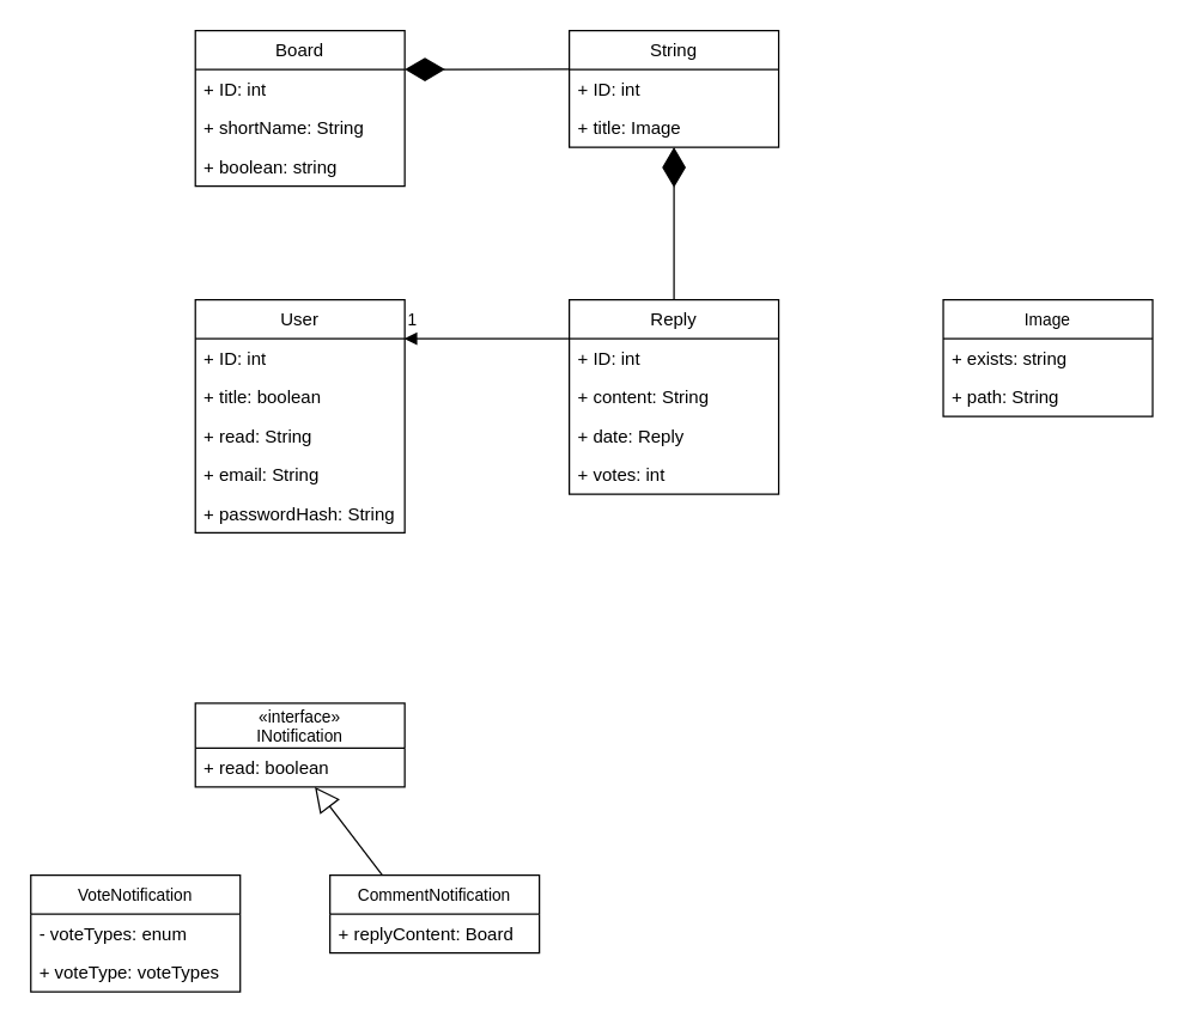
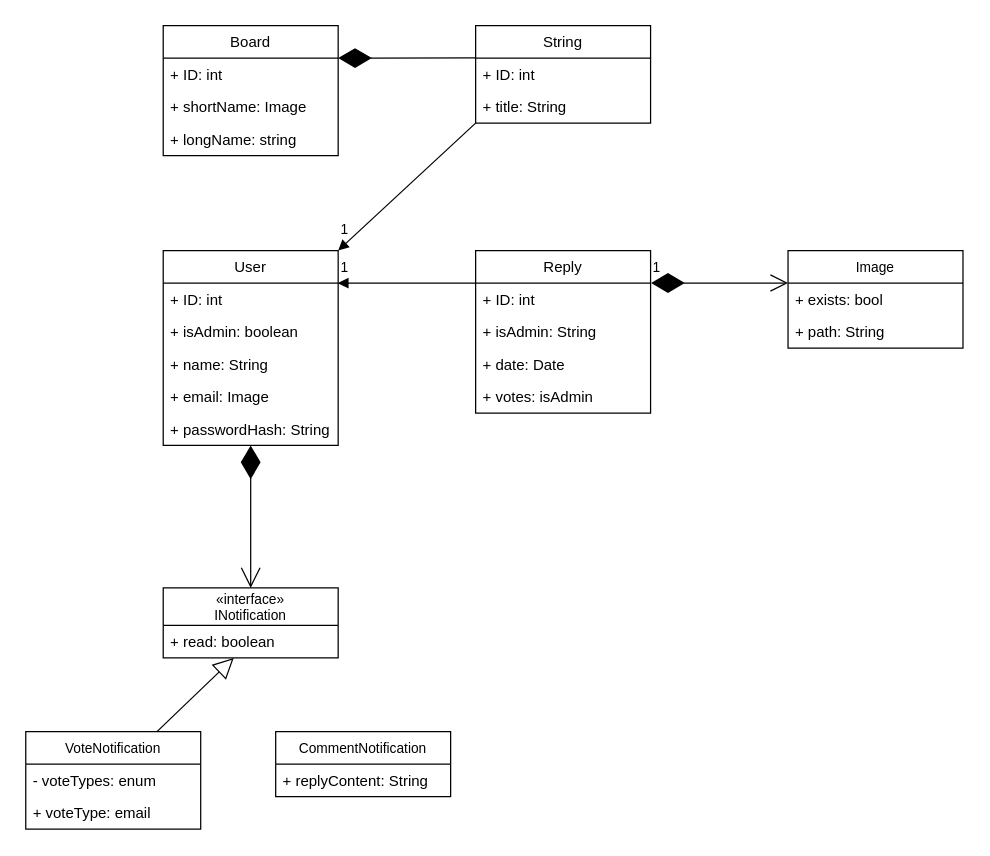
  <mxCell id="0" />
  <mxCell id="1" parent="0" />
  <mxCell id="2" value="" style="endArrow=diamondThin;endFill=1;endSize=24;html=1;exitX=0;exitY=-0.006;exitDx=0;exitDy=0;entryX=1;entryY=0.25;entryDx=0;entryDy=0;exitPerimeter=0;" edge="1" parent="1" source="22" target="11"><mxGeometry width="160" relative="1" as="geometry"><mxPoint x="300" y="160" as="sourcePoint" /><mxPoint x="460" y="160" as="targetPoint" /></mxGeometry></mxCell>
- <mxCell id="3" value="" style="endArrow=diamondThin;endFill=1;endSize=24;html=1;entryX=0.5;entryY=1;entryDx=0;entryDy=0;exitX=0.5;exitY=0;exitDx=0;exitDy=0;" edge="1" parent="1" source="24" target="21"><mxGeometry width="160" relative="1" as="geometry"><mxPoint x="450" y="200" as="sourcePoint" /><mxPoint x="540.84" y="134.988" as="targetPoint" /></mxGeometry></mxCell>
+ <mxCell id="4" value="" style="endArrow=none;startArrow=block;endFill=0;startFill=1;html=1;exitX=1;exitY=0;exitDx=0;exitDy=0;entryX=0;entryY=1;entryDx=0;entryDy=0;" edge="1" parent="1" source="15" target="21"><mxGeometry width="160" relative="1" as="geometry"><mxPoint x="300" y="200" as="sourcePoint" /><mxPoint x="460" y="200" as="targetPoint" /></mxGeometry></mxCell>
+ <mxCell id="5" value="1" style="edgeLabel;html=1;align=center;verticalAlign=middle;resizable=0;points=[];fontSize=11;" vertex="1" connectable="0" parent="4"><mxGeometry x="-0.905" relative="1" as="geometry"><mxPoint x="-0.18" y="-13.1" as="offset" /></mxGeometry></mxCell>
  <mxCell id="6" value="" style="endArrow=none;startArrow=block;endFill=0;startFill=1;html=1;exitX=0.998;exitY=0.004;exitDx=0;exitDy=0;entryX=0;entryY=0;entryDx=0;entryDy=0;entryPerimeter=0;exitPerimeter=0;" edge="1" parent="1" source="16" target="25"><mxGeometry width="160" relative="1" as="geometry"><mxPoint x="280" y="220" as="sourcePoint" /><mxPoint x="440" y="220" as="targetPoint" /></mxGeometry></mxCell>
  <mxCell id="7" value="1" style="edgeLabel;html=1;align=center;verticalAlign=middle;resizable=0;points=[];fontSize=11;" vertex="1" connectable="0" parent="6"><mxGeometry x="-0.87" relative="1" as="geometry"><mxPoint x="-1.88" y="-12.1" as="offset" /></mxGeometry></mxCell>
- <mxCell id="10" value="" style="endArrow=none;html=1;fontSize=11;entryX=0.25;entryY=0;entryDx=0;entryDy=0;startArrow=block;startFill=0;endFill=0;startSize=14;" edge="1" parent="1" source="39" target="33"><mxGeometry width="50" height="50" relative="1" as="geometry"><mxPoint x="215.543" y="552" as="sourcePoint" /><mxPoint x="135" y="595" as="targetPoint" /></mxGeometry></mxCell>
+ <mxCell id="8" value="1" style="endArrow=open;html=1;endSize=12;startArrow=diamondThin;startSize=24;startFill=1;edgeStyle=orthogonalEdgeStyle;align=left;verticalAlign=bottom;fontSize=11;entryX=0;entryY=0.333;entryDx=0;entryDy=0;entryPerimeter=0;exitX=1.003;exitY=0.2;exitDx=0;exitDy=0;exitPerimeter=0;" edge="1" parent="1" source="24" target="29"><mxGeometry x="-1" y="3" relative="1" as="geometry"><mxPoint x="522" y="226" as="sourcePoint" /><mxPoint x="630" y="238.9" as="targetPoint" /></mxGeometry></mxCell>
+ <mxCell id="9" value="" style="endArrow=none;html=1;fontSize=11;entryX=0.75;entryY=0;entryDx=0;entryDy=0;startArrow=block;startFill=0;endFill=0;startSize=14;" edge="1" parent="1" source="39" target="35"><mxGeometry width="50" height="50" relative="1" as="geometry"><mxPoint x="178.804" y="552" as="sourcePoint" /><mxPoint x="230" y="525" as="targetPoint" /></mxGeometry></mxCell>
  <mxCell id="11" value="Board" style="swimlane;fontStyle=0;childLayout=stackLayout;horizontal=1;startSize=26;fillColor=none;horizontalStack=0;resizeParent=1;resizeParentMax=0;resizeLast=0;collapsible=1;marginBottom=0;" vertex="1" parent="1"><mxGeometry x="130" y="20" width="140" height="104" as="geometry" /></mxCell>
  <mxCell id="12" value="+ ID: int" style="text;strokeColor=none;fillColor=none;align=left;verticalAlign=top;spacingLeft=4;spacingRight=4;overflow=hidden;rotatable=0;points=[[0,0.5],[1,0.5]];portConstraint=eastwest;" vertex="1" parent="11"><mxGeometry y="26" width="140" height="26" as="geometry" /></mxCell>
- <mxCell id="13" value="+ shortName: String" style="text;strokeColor=none;fillColor=none;align=left;verticalAlign=top;spacingLeft=4;spacingRight=4;overflow=hidden;rotatable=0;points=[[0,0.5],[1,0.5]];portConstraint=eastwest;" vertex="1" parent="11"><mxGeometry y="52" width="140" height="26" as="geometry" /></mxCell>
- <mxCell id="14" value="+ boolean: string" style="text;strokeColor=none;fillColor=none;align=left;verticalAlign=top;spacingLeft=4;spacingRight=4;overflow=hidden;rotatable=0;points=[[0,0.5],[1,0.5]];portConstraint=eastwest;" vertex="1" parent="11"><mxGeometry y="78" width="140" height="26" as="geometry" /></mxCell>
+ <mxCell id="13" value="+ shortName: Image" style="text;strokeColor=none;fillColor=none;align=left;verticalAlign=top;spacingLeft=4;spacingRight=4;overflow=hidden;rotatable=0;points=[[0,0.5],[1,0.5]];portConstraint=eastwest;" vertex="1" parent="11"><mxGeometry y="52" width="140" height="26" as="geometry" /></mxCell>
+ <mxCell id="14" value="+ longName: string" style="text;strokeColor=none;fillColor=none;align=left;verticalAlign=top;spacingLeft=4;spacingRight=4;overflow=hidden;rotatable=0;points=[[0,0.5],[1,0.5]];portConstraint=eastwest;" vertex="1" parent="11"><mxGeometry y="78" width="140" height="26" as="geometry" /></mxCell>
  <mxCell id="15" value="User" style="swimlane;fontStyle=0;childLayout=stackLayout;horizontal=1;startSize=26;fillColor=none;horizontalStack=0;resizeParent=1;resizeParentMax=0;resizeLast=0;collapsible=1;marginBottom=0;" vertex="1" parent="1"><mxGeometry x="130" y="200" width="140" height="156" as="geometry" /></mxCell>
  <mxCell id="16" value="+ ID: int" style="text;strokeColor=none;fillColor=none;align=left;verticalAlign=top;spacingLeft=4;spacingRight=4;overflow=hidden;rotatable=0;points=[[0,0.5],[1,0.5]];portConstraint=eastwest;" vertex="1" parent="15"><mxGeometry y="26" width="140" height="26" as="geometry" /></mxCell>
- <mxCell id="17" value="+ title: boolean" style="text;strokeColor=none;fillColor=none;align=left;verticalAlign=top;spacingLeft=4;spacingRight=4;overflow=hidden;rotatable=0;points=[[0,0.5],[1,0.5]];portConstraint=eastwest;" vertex="1" parent="15"><mxGeometry y="52" width="140" height="26" as="geometry" /></mxCell>
- <mxCell id="18" value="+ read: String" style="text;strokeColor=none;fillColor=none;align=left;verticalAlign=top;spacingLeft=4;spacingRight=4;overflow=hidden;rotatable=0;points=[[0,0.5],[1,0.5]];portConstraint=eastwest;" vertex="1" parent="15"><mxGeometry y="78" width="140" height="26" as="geometry" /></mxCell>
- <mxCell id="19" value="+ email: String" style="text;strokeColor=none;fillColor=none;align=left;verticalAlign=top;spacingLeft=4;spacingRight=4;overflow=hidden;rotatable=0;points=[[0,0.5],[1,0.5]];portConstraint=eastwest;" vertex="1" parent="15"><mxGeometry y="104" width="140" height="26" as="geometry" /></mxCell>
+ <mxCell id="17" value="+ isAdmin: boolean" style="text;strokeColor=none;fillColor=none;align=left;verticalAlign=top;spacingLeft=4;spacingRight=4;overflow=hidden;rotatable=0;points=[[0,0.5],[1,0.5]];portConstraint=eastwest;" vertex="1" parent="15"><mxGeometry y="52" width="140" height="26" as="geometry" /></mxCell>
+ <mxCell id="18" value="+ name: String" style="text;strokeColor=none;fillColor=none;align=left;verticalAlign=top;spacingLeft=4;spacingRight=4;overflow=hidden;rotatable=0;points=[[0,0.5],[1,0.5]];portConstraint=eastwest;" vertex="1" parent="15"><mxGeometry y="78" width="140" height="26" as="geometry" /></mxCell>
+ <mxCell id="19" value="+ email: Image" style="text;strokeColor=none;fillColor=none;align=left;verticalAlign=top;spacingLeft=4;spacingRight=4;overflow=hidden;rotatable=0;points=[[0,0.5],[1,0.5]];portConstraint=eastwest;" vertex="1" parent="15"><mxGeometry y="104" width="140" height="26" as="geometry" /></mxCell>
  <mxCell id="20" value="+ passwordHash: String" style="text;strokeColor=none;fillColor=none;align=left;verticalAlign=top;spacingLeft=4;spacingRight=4;overflow=hidden;rotatable=0;points=[[0,0.5],[1,0.5]];portConstraint=eastwest;" vertex="1" parent="15"><mxGeometry y="130" width="140" height="26" as="geometry" /></mxCell>
  <mxCell id="21" value="String" style="swimlane;fontStyle=0;childLayout=stackLayout;horizontal=1;startSize=26;fillColor=none;horizontalStack=0;resizeParent=1;resizeParentMax=0;resizeLast=0;collapsible=1;marginBottom=0;" vertex="1" parent="1"><mxGeometry x="380" y="20" width="140" height="78" as="geometry" /></mxCell>
  <mxCell id="22" value="+ ID: int" style="text;strokeColor=none;fillColor=none;align=left;verticalAlign=top;spacingLeft=4;spacingRight=4;overflow=hidden;rotatable=0;points=[[0,0.5],[1,0.5]];portConstraint=eastwest;" vertex="1" parent="21"><mxGeometry y="26" width="140" height="26" as="geometry" /></mxCell>
- <mxCell id="23" value="+ title: Image" style="text;strokeColor=none;fillColor=none;align=left;verticalAlign=top;spacingLeft=4;spacingRight=4;overflow=hidden;rotatable=0;points=[[0,0.5],[1,0.5]];portConstraint=eastwest;" vertex="1" parent="21"><mxGeometry y="52" width="140" height="26" as="geometry" /></mxCell>
+ <mxCell id="23" value="+ title: String" style="text;strokeColor=none;fillColor=none;align=left;verticalAlign=top;spacingLeft=4;spacingRight=4;overflow=hidden;rotatable=0;points=[[0,0.5],[1,0.5]];portConstraint=eastwest;" vertex="1" parent="21"><mxGeometry y="52" width="140" height="26" as="geometry" /></mxCell>
  <mxCell id="24" value="Reply" style="swimlane;fontStyle=0;childLayout=stackLayout;horizontal=1;startSize=26;fillColor=none;horizontalStack=0;resizeParent=1;resizeParentMax=0;resizeLast=0;collapsible=1;marginBottom=0;" vertex="1" parent="1"><mxGeometry x="380" y="200" width="140" height="130" as="geometry" /></mxCell>
  <mxCell id="25" value="+ ID: int" style="text;strokeColor=none;fillColor=none;align=left;verticalAlign=top;spacingLeft=4;spacingRight=4;overflow=hidden;rotatable=0;points=[[0,0.5],[1,0.5]];portConstraint=eastwest;" vertex="1" parent="24"><mxGeometry y="26" width="140" height="26" as="geometry" /></mxCell>
- <mxCell id="26" value="+ content: String" style="text;strokeColor=none;fillColor=none;align=left;verticalAlign=top;spacingLeft=4;spacingRight=4;overflow=hidden;rotatable=0;points=[[0,0.5],[1,0.5]];portConstraint=eastwest;" vertex="1" parent="24"><mxGeometry y="52" width="140" height="26" as="geometry" /></mxCell>
- <mxCell id="27" value="+ date: Reply" style="text;strokeColor=none;fillColor=none;align=left;verticalAlign=top;spacingLeft=4;spacingRight=4;overflow=hidden;rotatable=0;points=[[0,0.5],[1,0.5]];portConstraint=eastwest;" vertex="1" parent="24"><mxGeometry y="78" width="140" height="26" as="geometry" /></mxCell>
- <mxCell id="28" value="+ votes: int" style="text;strokeColor=none;fillColor=none;align=left;verticalAlign=top;spacingLeft=4;spacingRight=4;overflow=hidden;rotatable=0;points=[[0,0.5],[1,0.5]];portConstraint=eastwest;" vertex="1" parent="24"><mxGeometry y="104" width="140" height="26" as="geometry" /></mxCell>
+ <mxCell id="26" value="+ isAdmin: String" style="text;strokeColor=none;fillColor=none;align=left;verticalAlign=top;spacingLeft=4;spacingRight=4;overflow=hidden;rotatable=0;points=[[0,0.5],[1,0.5]];portConstraint=eastwest;" vertex="1" parent="24"><mxGeometry y="52" width="140" height="26" as="geometry" /></mxCell>
+ <mxCell id="27" value="+ date: Date" style="text;strokeColor=none;fillColor=none;align=left;verticalAlign=top;spacingLeft=4;spacingRight=4;overflow=hidden;rotatable=0;points=[[0,0.5],[1,0.5]];portConstraint=eastwest;" vertex="1" parent="24"><mxGeometry y="78" width="140" height="26" as="geometry" /></mxCell>
+ <mxCell id="28" value="+ votes: isAdmin" style="text;strokeColor=none;fillColor=none;align=left;verticalAlign=top;spacingLeft=4;spacingRight=4;overflow=hidden;rotatable=0;points=[[0,0.5],[1,0.5]];portConstraint=eastwest;" vertex="1" parent="24"><mxGeometry y="104" width="140" height="26" as="geometry" /></mxCell>
  <mxCell id="29" value="Image" style="swimlane;fontStyle=0;childLayout=stackLayout;horizontal=1;startSize=26;fillColor=none;horizontalStack=0;resizeParent=1;resizeParentMax=0;resizeLast=0;collapsible=1;marginBottom=0;fontSize=11;" vertex="1" parent="1"><mxGeometry x="630" y="200" width="140" height="78" as="geometry" /></mxCell>
- <mxCell id="30" value="+ exists: string" style="text;strokeColor=none;fillColor=none;align=left;verticalAlign=top;spacingLeft=4;spacingRight=4;overflow=hidden;rotatable=0;points=[[0,0.5],[1,0.5]];portConstraint=eastwest;" vertex="1" parent="29"><mxGeometry y="26" width="140" height="26" as="geometry" /></mxCell>
+ <mxCell id="30" value="+ exists: bool" style="text;strokeColor=none;fillColor=none;align=left;verticalAlign=top;spacingLeft=4;spacingRight=4;overflow=hidden;rotatable=0;points=[[0,0.5],[1,0.5]];portConstraint=eastwest;" vertex="1" parent="29"><mxGeometry y="26" width="140" height="26" as="geometry" /></mxCell>
  <mxCell id="31" value="+ path: String" style="text;strokeColor=none;fillColor=none;align=left;verticalAlign=top;spacingLeft=4;spacingRight=4;overflow=hidden;rotatable=0;points=[[0,0.5],[1,0.5]];portConstraint=eastwest;" vertex="1" parent="29"><mxGeometry y="52" width="140" height="26" as="geometry" /></mxCell>
+ <mxCell id="32" value="" style="endArrow=diamondThin;endFill=1;endSize=24;html=1;fontSize=11;startArrow=open;startFill=0;startSize=14;" edge="1" parent="1" source="38" target="20"><mxGeometry width="160" relative="1" as="geometry"><mxPoint x="120" y="420" as="sourcePoint" /><mxPoint x="280" y="420" as="targetPoint" /></mxGeometry></mxCell>
  <mxCell id="33" value="CommentNotification" style="swimlane;fontStyle=0;childLayout=stackLayout;horizontal=1;startSize=26;fillColor=none;horizontalStack=0;resizeParent=1;resizeParentMax=0;resizeLast=0;collapsible=1;marginBottom=0;fontSize=11;" vertex="1" parent="1"><mxGeometry x="220" y="585" width="140" height="52" as="geometry" /></mxCell>
- <mxCell id="34" value="+ replyContent: Board" style="text;strokeColor=none;fillColor=none;align=left;verticalAlign=top;spacingLeft=4;spacingRight=4;overflow=hidden;rotatable=0;points=[[0,0.5],[1,0.5]];portConstraint=eastwest;" vertex="1" parent="33"><mxGeometry y="26" width="140" height="26" as="geometry" /></mxCell>
+ <mxCell id="34" value="+ replyContent: String" style="text;strokeColor=none;fillColor=none;align=left;verticalAlign=top;spacingLeft=4;spacingRight=4;overflow=hidden;rotatable=0;points=[[0,0.5],[1,0.5]];portConstraint=eastwest;" vertex="1" parent="33"><mxGeometry y="26" width="140" height="26" as="geometry" /></mxCell>
  <mxCell id="35" value="VoteNotification" style="swimlane;fontStyle=0;childLayout=stackLayout;horizontal=1;startSize=26;fillColor=none;horizontalStack=0;resizeParent=1;resizeParentMax=0;resizeLast=0;collapsible=1;marginBottom=0;fontSize=11;" vertex="1" parent="1"><mxGeometry x="20" y="585" width="140" height="78" as="geometry" /></mxCell>
  <mxCell id="36" value="- voteTypes: enum" style="text;strokeColor=none;fillColor=none;align=left;verticalAlign=top;spacingLeft=4;spacingRight=4;overflow=hidden;rotatable=0;points=[[0,0.5],[1,0.5]];portConstraint=eastwest;" vertex="1" parent="35"><mxGeometry y="26" width="140" height="26" as="geometry" /></mxCell>
- <mxCell id="37" value="+ voteType: voteTypes" style="text;strokeColor=none;fillColor=none;align=left;verticalAlign=top;spacingLeft=4;spacingRight=4;overflow=hidden;rotatable=0;points=[[0,0.5],[1,0.5]];portConstraint=eastwest;" vertex="1" parent="35"><mxGeometry y="52" width="140" height="26" as="geometry" /></mxCell>
+ <mxCell id="37" value="+ voteType: email" style="text;strokeColor=none;fillColor=none;align=left;verticalAlign=top;spacingLeft=4;spacingRight=4;overflow=hidden;rotatable=0;points=[[0,0.5],[1,0.5]];portConstraint=eastwest;" vertex="1" parent="35"><mxGeometry y="52" width="140" height="26" as="geometry" /></mxCell>
  <mxCell id="38" value="«interface»&#10;INotification" style="swimlane;fontStyle=0;childLayout=stackLayout;horizontal=1;startSize=30;fillColor=none;horizontalStack=0;resizeParent=1;resizeParentMax=0;resizeLast=0;collapsible=1;marginBottom=0;fontSize=11;" vertex="1" parent="1"><mxGeometry x="130" y="470" width="140" height="56" as="geometry" /></mxCell>
  <mxCell id="39" value="+ read: boolean" style="text;strokeColor=none;fillColor=none;align=left;verticalAlign=top;spacingLeft=4;spacingRight=4;overflow=hidden;rotatable=0;points=[[0,0.5],[1,0.5]];portConstraint=eastwest;" vertex="1" parent="38"><mxGeometry y="30" width="140" height="26" as="geometry" /></mxCell>
